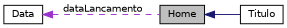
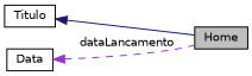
  digraph {
    rankdir=LR
    node [color=black fillcolor=white fontname=Helvetica fontsize=10 shape=record style=filled]
    edge [dir=back fontname=Helvetica fontsize=10 labelfontname=Helvetica labelfontsize=10]
    n1 [fillcolor=grey75 fontcolor=black height=0.2 label=Home width=0.4]
    n2 [height=0.2 label=Titulo width=0.4]
    n3 [height=0.2 label=Data width=0.4]
-   n1 -> n2 [color=midnightblue style=solid]
+   n2 -> n1 [color=midnightblue style=solid]
    n3 -> n1 [color=darkorchid3 label=" dataLancamento" style=dashed]
  }
